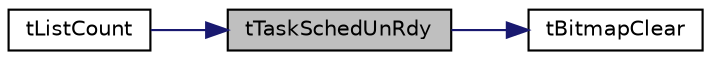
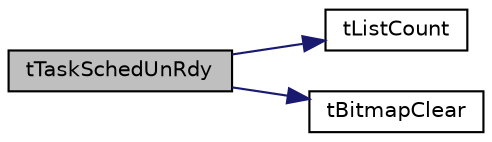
  digraph {
    rankdir=LR
    node [color=black fillcolor=white fontname=Helvetica fontsize=10 shape=record style=filled]
    edge [color=midnightblue fontname=Helvetica fontsize=10 labelfontname=Helvetica labelfontsize=10 style=solid]
    n1 [fillcolor=grey75 fontcolor=black height=0.2 label=tTaskSchedUnRdy width=0.4]
    n2 [height=0.2 label=tListCount width=0.4]
    n3 [height=0.2 label=tBitmapClear width=0.4]
-   n2 -> n1
+   n1 -> n2
    n1 -> n3
  }
